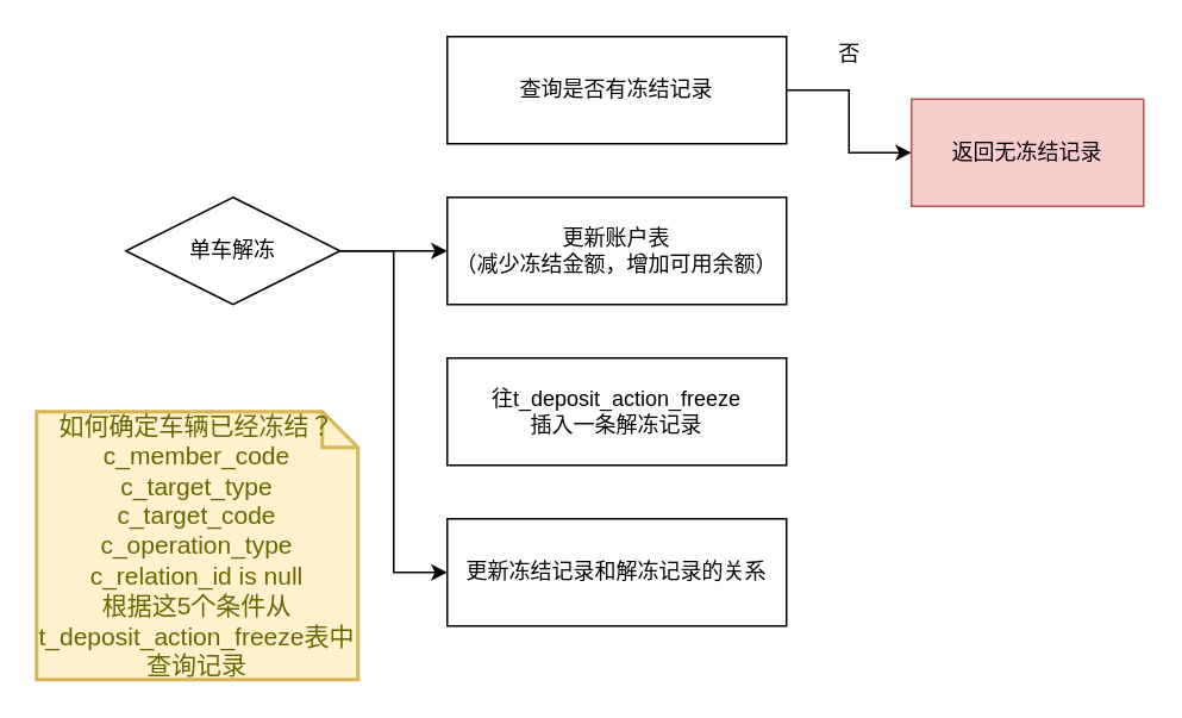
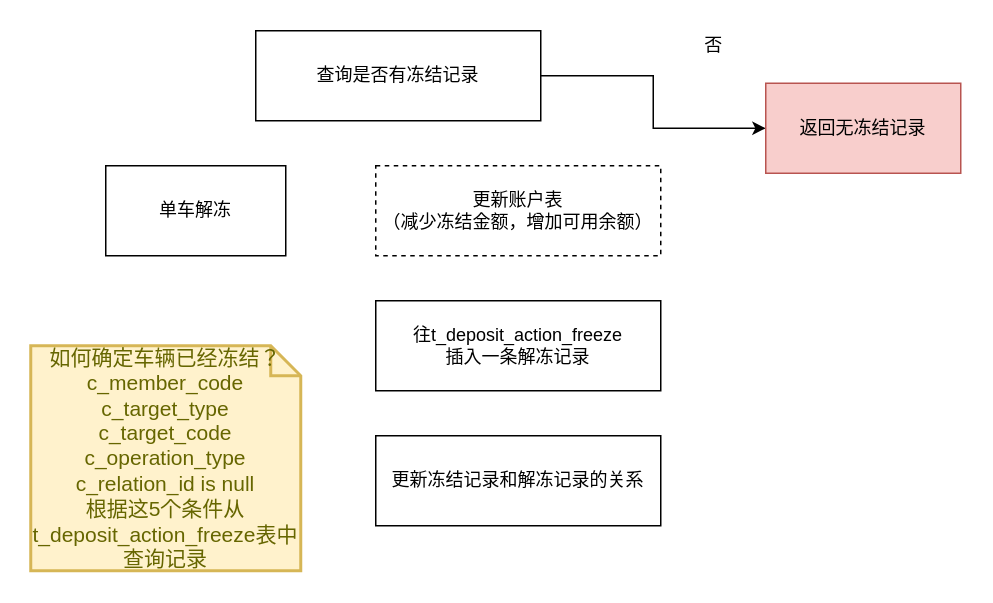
  <mxCell id="0" />
  <mxCell id="1" parent="0" />
- <mxCell id="2" style="edgeStyle=orthogonalEdgeStyle;rounded=0;orthogonalLoop=1;jettySize=auto;html=1;exitX=1;exitY=0.5;exitDx=0;exitDy=0;entryX=0;entryY=0.5;entryDx=0;entryDy=0;" edge="1" parent="1" source="4" target="9"><mxGeometry relative="1" as="geometry" /></mxCell>
- <mxCell id="3" style="edgeStyle=orthogonalEdgeStyle;rounded=0;orthogonalLoop=1;jettySize=auto;html=1;exitX=1;exitY=0.5;exitDx=0;exitDy=0;entryX=0;entryY=0.5;entryDx=0;entryDy=0;" edge="1" parent="1" source="4" target="11"><mxGeometry relative="1" as="geometry" /></mxCell>
- <mxCell id="4" value="单车解冻" style="rhombus;whiteSpace=wrap;html=1;" vertex="1" parent="1"><mxGeometry x="70" y="110" width="120" height="60" as="geometry" /></mxCell>
+ <mxCell id="4" value="单车解冻" style="rounded=0;whiteSpace=wrap;html=1;" vertex="1" parent="1"><mxGeometry x="70" y="110" width="120" height="60" as="geometry" /></mxCell>
  <mxCell id="5" style="edgeStyle=orthogonalEdgeStyle;rounded=0;orthogonalLoop=1;jettySize=auto;html=1;exitX=1;exitY=0.5;exitDx=0;exitDy=0;entryX=0;entryY=0.5;entryDx=0;entryDy=0;" edge="1" parent="1" source="6" target="7"><mxGeometry relative="1" as="geometry" /></mxCell>
- <mxCell id="6" value="查询是否有冻结记录" style="rounded=0;whiteSpace=wrap;html=1;" vertex="1" parent="1"><mxGeometry x="250" y="20" width="190" height="60" as="geometry" /></mxCell>
+ <mxCell id="6" value="查询是否有冻结记录" style="rounded=0;whiteSpace=wrap;html=1;" vertex="1" parent="1"><mxGeometry x="170" y="20" width="190" height="60" as="geometry" /></mxCell>
  <mxCell id="7" value="返回无冻结记录" style="rounded=0;whiteSpace=wrap;html=1;fillColor=#f8cecc;strokeColor=#b85450;" vertex="1" parent="1"><mxGeometry x="510" y="55" width="130" height="60" as="geometry" /></mxCell>
  <mxCell id="8" value="否" style="text;html=1;align=center;verticalAlign=middle;resizable=0;points=[];autosize=1;strokeColor=none;fillColor=none;" vertex="1" parent="1"><mxGeometry x="460" y="20" width="30" height="20" as="geometry" /></mxCell>
- <mxCell id="9" value="更新账户表&lt;br&gt;（减少冻结金额，增加可用余额）" style="rounded=0;whiteSpace=wrap;html=1;" vertex="1" parent="1"><mxGeometry x="250" y="110" width="190" height="60" as="geometry" /></mxCell>
+ <mxCell id="9" value="更新账户表&lt;br&gt;（减少冻结金额，增加可用余额）" style="rounded=0;whiteSpace=wrap;html=1;dashed=1;" vertex="1" parent="1"><mxGeometry x="250" y="110" width="190" height="60" as="geometry" /></mxCell>
  <mxCell id="10" value="往t_deposit_action_freeze&lt;br&gt;插入一条解冻记录" style="rounded=0;whiteSpace=wrap;html=1;" vertex="1" parent="1"><mxGeometry x="250" y="200" width="190" height="60" as="geometry" /></mxCell>
  <mxCell id="11" value="更新冻结记录和解冻记录的关系" style="rounded=0;whiteSpace=wrap;html=1;" vertex="1" parent="1"><mxGeometry x="250" y="290" width="190" height="60" as="geometry" /></mxCell>
  <mxCell id="12" value="如何确定车辆已经冻结？&lt;br&gt;&lt;div&gt;c_member_code&lt;/div&gt;&lt;div&gt;c_target_type&lt;/div&gt;&lt;div&gt;c_target_code&lt;/div&gt;&lt;div&gt;c_operation_type&lt;/div&gt;&lt;div&gt;c_relation_id is null&lt;/div&gt;&lt;div&gt;根据这5个条件从t_deposit_action_freeze表中查询记录&lt;/div&gt;" style="shape=note;strokeWidth=2;fontSize=14;size=20;whiteSpace=wrap;html=1;fillColor=#fff2cc;strokeColor=#d6b656;fontColor=#666600;" vertex="1" parent="1"><mxGeometry x="20" y="230" width="180" height="150" as="geometry" /></mxCell>
